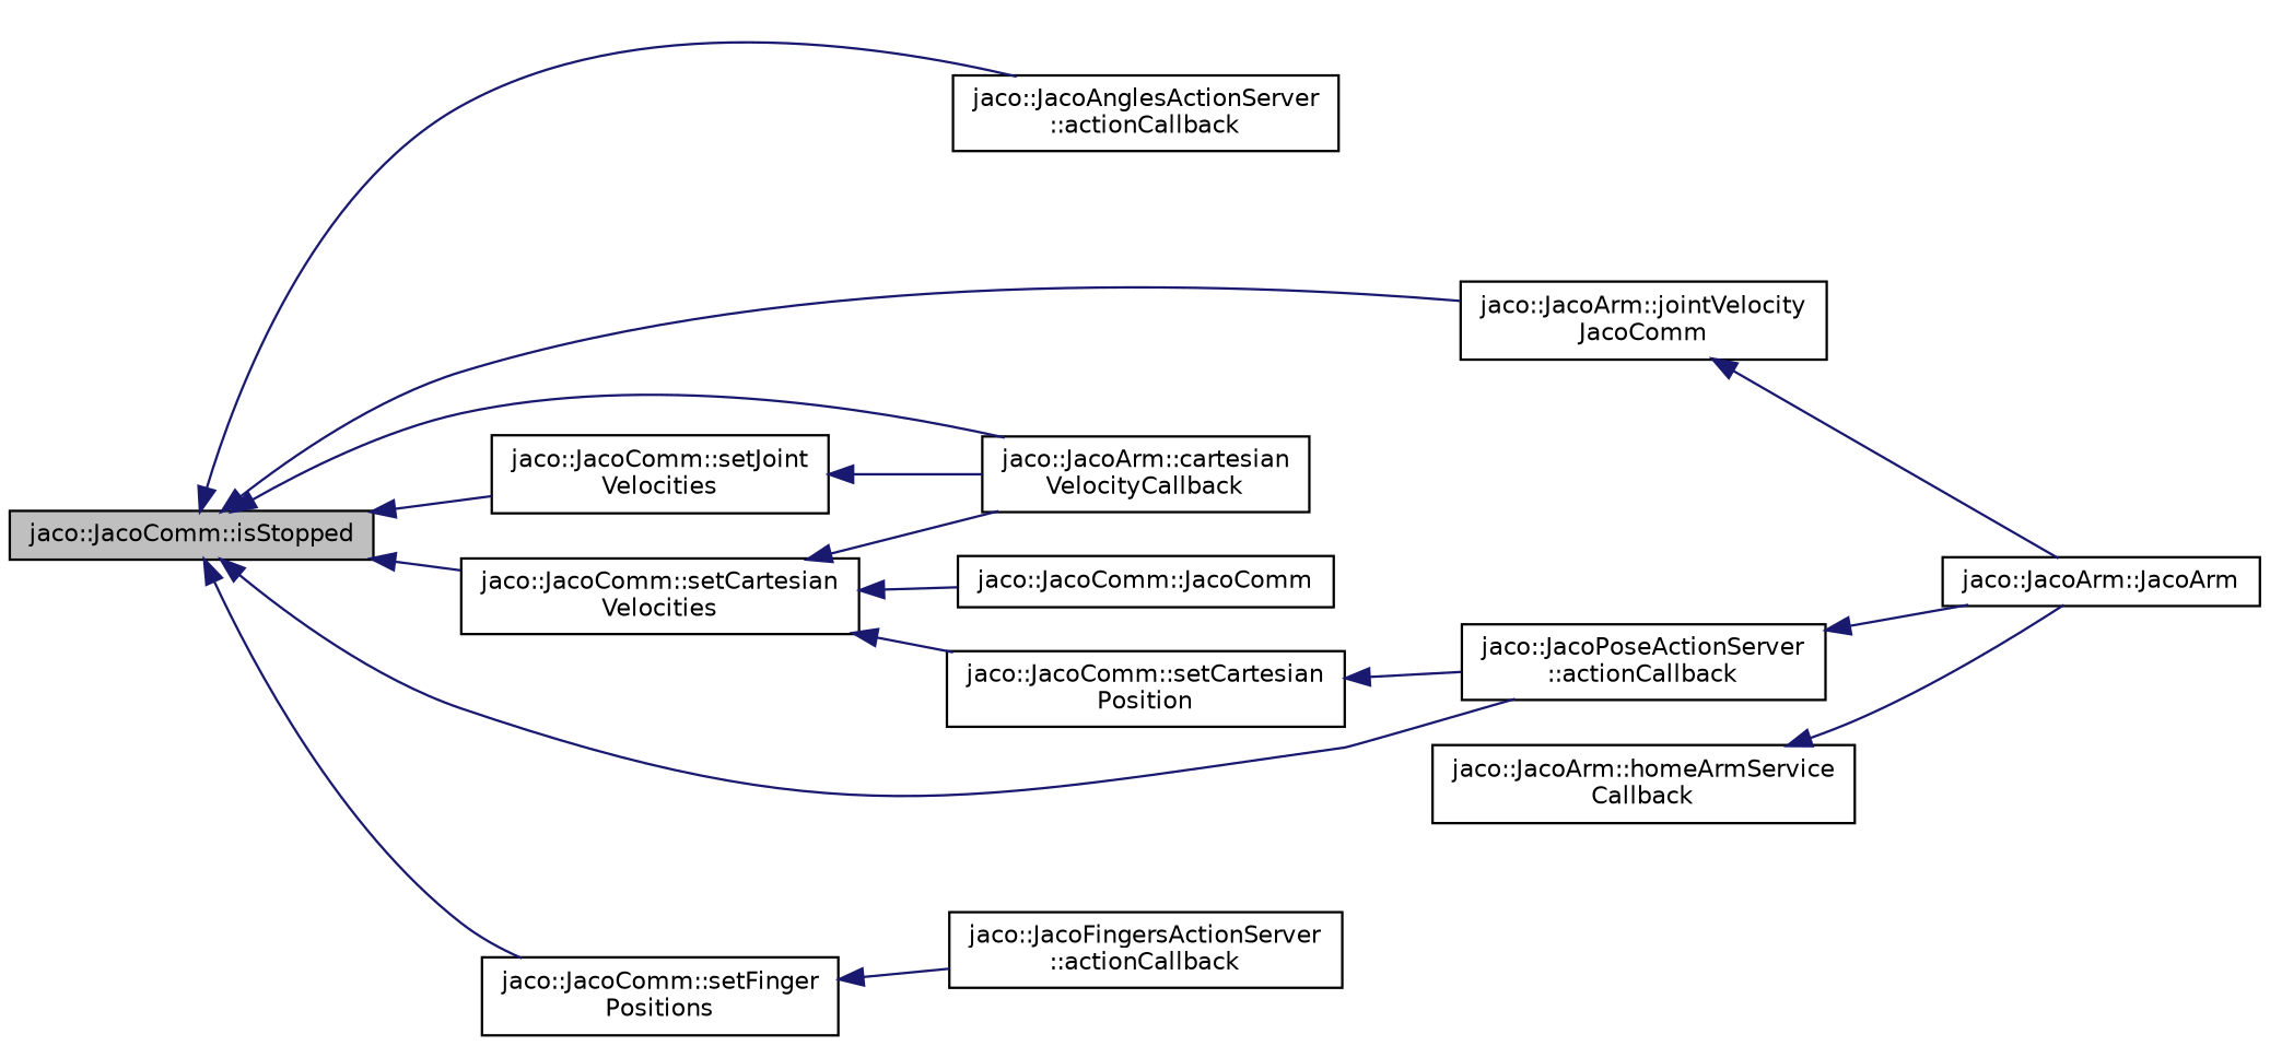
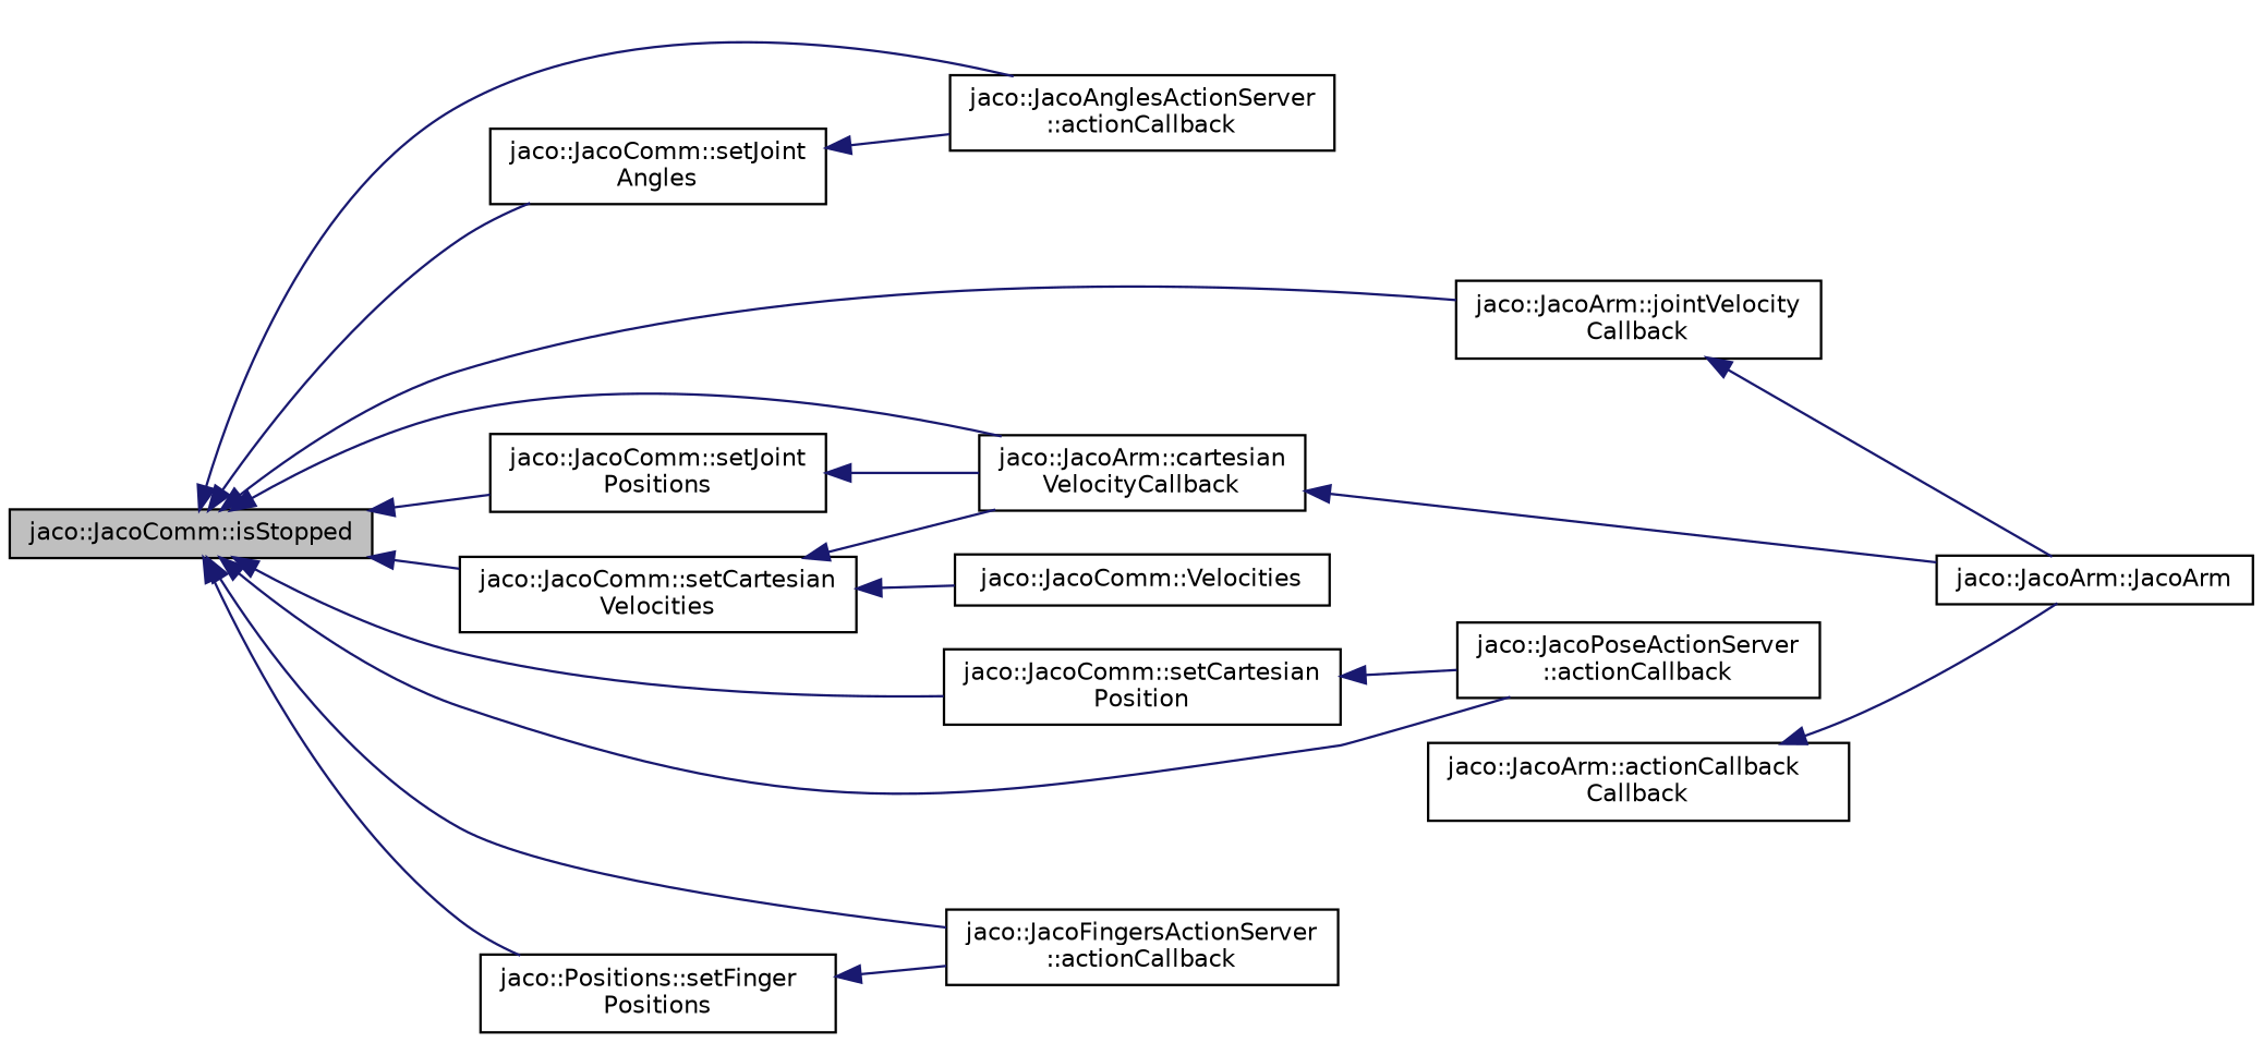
  digraph {
    rankdir=LR
    node [color=black fillcolor=white fontname=Helvetica fontsize=10 shape=record style=filled]
    edge [color=midnightblue dir=back fontname=Helvetica fontsize=10 labelfontname=Helvetica labelfontsize=10 style=solid]
    n1 [fillcolor=grey75 fontcolor=black height=0.2 label="jaco::JacoComm::isStopped" width=0.4]
    n2 [height=0.2 label="jaco::JacoAnglesActionServer\l::actionCallback" width=0.4]
-   n3 [height=0.2 label="jaco::JacoArm::jointVelocity\lJacoComm" width=0.4]
+   n3 [height=0.2 label="jaco::JacoArm::jointVelocity\lCallback" width=0.4]
    n4 [height=0.2 label="jaco::JacoArm::cartesian\lVelocityCallback" width=0.4]
+   n5 [height=0.2 label="jaco::JacoComm::setJoint\lAngles" width=0.4]
    n6 [height=0.2 label="jaco::JacoComm::setCartesian\lPosition" width=0.4]
    n7 [height=0.2 label="jaco::JacoPoseActionServer\l::actionCallback" width=0.4]
-   n8 [height=0.2 label="jaco::JacoComm::setFinger\lPositions" width=0.4]
+   n8 [height=0.2 label="jaco::Positions::setFinger\lPositions" width=0.4]
    n9 [height=0.2 label="jaco::JacoFingersActionServer\l::actionCallback" width=0.4]
-   n10 [height=0.2 label="jaco::JacoComm::setJoint\lVelocities" width=0.4]
+   n10 [height=0.2 label="jaco::JacoComm::setJoint\lPositions" width=0.4]
    n11 [height=0.2 label="jaco::JacoComm::setCartesian\lVelocities" width=0.4]
    n12 [height=0.2 label="jaco::JacoArm::JacoArm" width=0.4]
-   n13 [height=0.2 label="jaco::JacoComm::JacoComm" width=0.4]
-   n14 [height=0.2 label="jaco::JacoArm::homeArmService\lCallback" width=0.4]
+   n13 [height=0.2 label="jaco::JacoComm::Velocities" width=0.4]
+   n14 [height=0.2 label="jaco::JacoArm::actionCallback\lCallback" width=0.4]
    n1 -> n2
    n1 -> n3
    n1 -> n4
-   n11 -> n6
+   n1 -> n5
+   n1 -> n6
    n1 -> n7
    n1 -> n8
+   n1 -> n9
    n1 -> n10
    n1 -> n11
    n3 -> n12
-   n7 -> n12
+   n4 -> n12
+   n5 -> n2
    n6 -> n7
    n8 -> n9
    n10 -> n4
    n11 -> n4
    n11 -> n13
    n14 -> n12
  }
